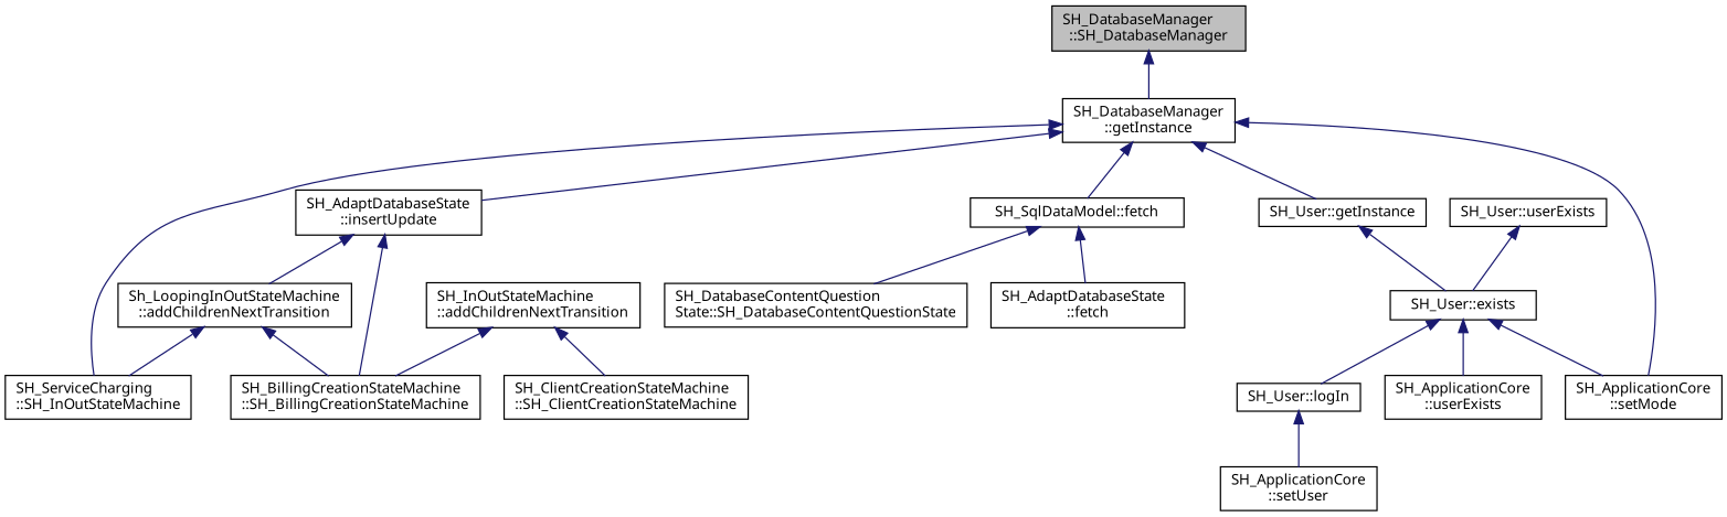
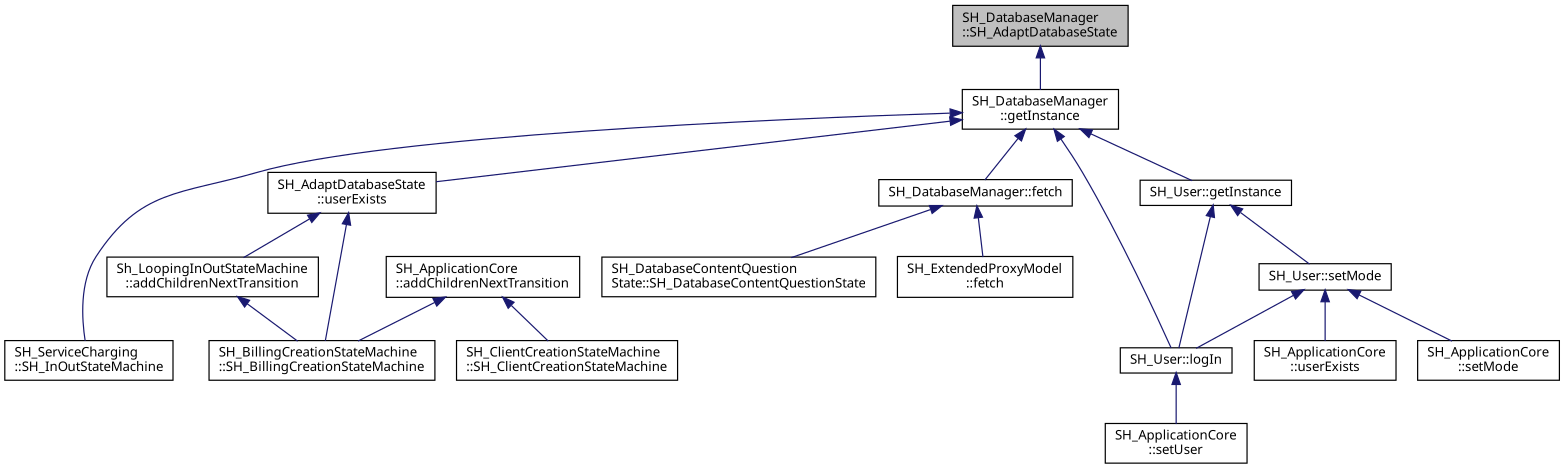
  digraph {
    rankdir=TB
    node [color=black fontname=Verdana fontsize=11 shape=record]
    edge [color=midnightblue dir=back fontname=Verdana fontsize=11 labelfontname=Verdana labelfontsize=11 style=solid]
-   n1 [fillcolor=grey75 fontcolor=black height=0.2 label="SH_DatabaseManager\l::SH_DatabaseManager" style=filled width=0.4]
+   n1 [fillcolor=grey75 fontcolor=black height=0.2 label="SH_DatabaseManager\l::SH_AdaptDatabaseState" style=filled width=0.4]
    n2 [height=0.2 label="SH_DatabaseManager\l::getInstance" width=0.4]
-   n3 [height=0.2 label="SH_AdaptDatabaseState\l::insertUpdate" width=0.4]
+   n3 [height=0.2 label="SH_AdaptDatabaseState\l::userExists" width=0.4]
    n4 [height=0.2 label="SH_ServiceCharging\l::SH_InOutStateMachine" width=0.4]
-   n5 [height=0.2 label="SH_SqlDataModel::fetch" width=0.4]
+   n5 [height=0.2 label="SH_DatabaseManager::fetch" width=0.4]
    n6 [height=0.2 label="SH_User::logIn" width=0.4]
    n7 [height=0.2 label="SH_User::getInstance" width=0.4]
    n8 [height=0.2 label="Sh_LoopingInOutStateMachine\l::addChildrenNextTransition" width=0.4]
    n9 [height=0.2 label="SH_BillingCreationStateMachine\l::SH_BillingCreationStateMachine" width=0.4]
    n10 [height=0.2 label="SH_DatabaseContentQuestion\lState::SH_DatabaseContentQuestionState" width=0.4]
-   n11 [height=0.2 label="SH_AdaptDatabaseState\l::fetch" width=0.4]
-   n12 [height=0.2 label="SH_User::userExists" width=0.4]
-   n13 [height=0.2 label="SH_User::exists" width=0.4]
+   n11 [height=0.2 label="SH_ExtendedProxyModel\l::fetch" width=0.4]
+   n13 [height=0.2 label="SH_User::setMode" width=0.4]
    n14 [height=0.2 label="SH_ApplicationCore\l::setUser" width=0.4]
-   n15 [height=0.2 label="SH_InOutStateMachine\l::addChildrenNextTransition" width=0.4]
+   n15 [height=0.2 label="SH_ApplicationCore\l::addChildrenNextTransition" width=0.4]
    n16 [height=0.2 label="SH_ClientCreationStateMachine\l::SH_ClientCreationStateMachine" width=0.4]
    n17 [height=0.2 label="SH_ApplicationCore\l::setMode" width=0.4]
    n18 [height=0.2 label="SH_ApplicationCore\l::userExists" width=0.4]
    n1 -> n2
    n2 -> n3
    n2 -> n4
    n2 -> n5
-   n2 -> n17
+   n2 -> n6
    n2 -> n7
    n3 -> n8
    n3 -> n9
    n5 -> n10
    n5 -> n11
    n6 -> n14
+   n7 -> n6
    n7 -> n13
-   n8 -> n4
    n8 -> n9
-   n12 -> n13
    n13 -> n6
    n13 -> n17
    n13 -> n18
    n15 -> n9
    n15 -> n16
  }
